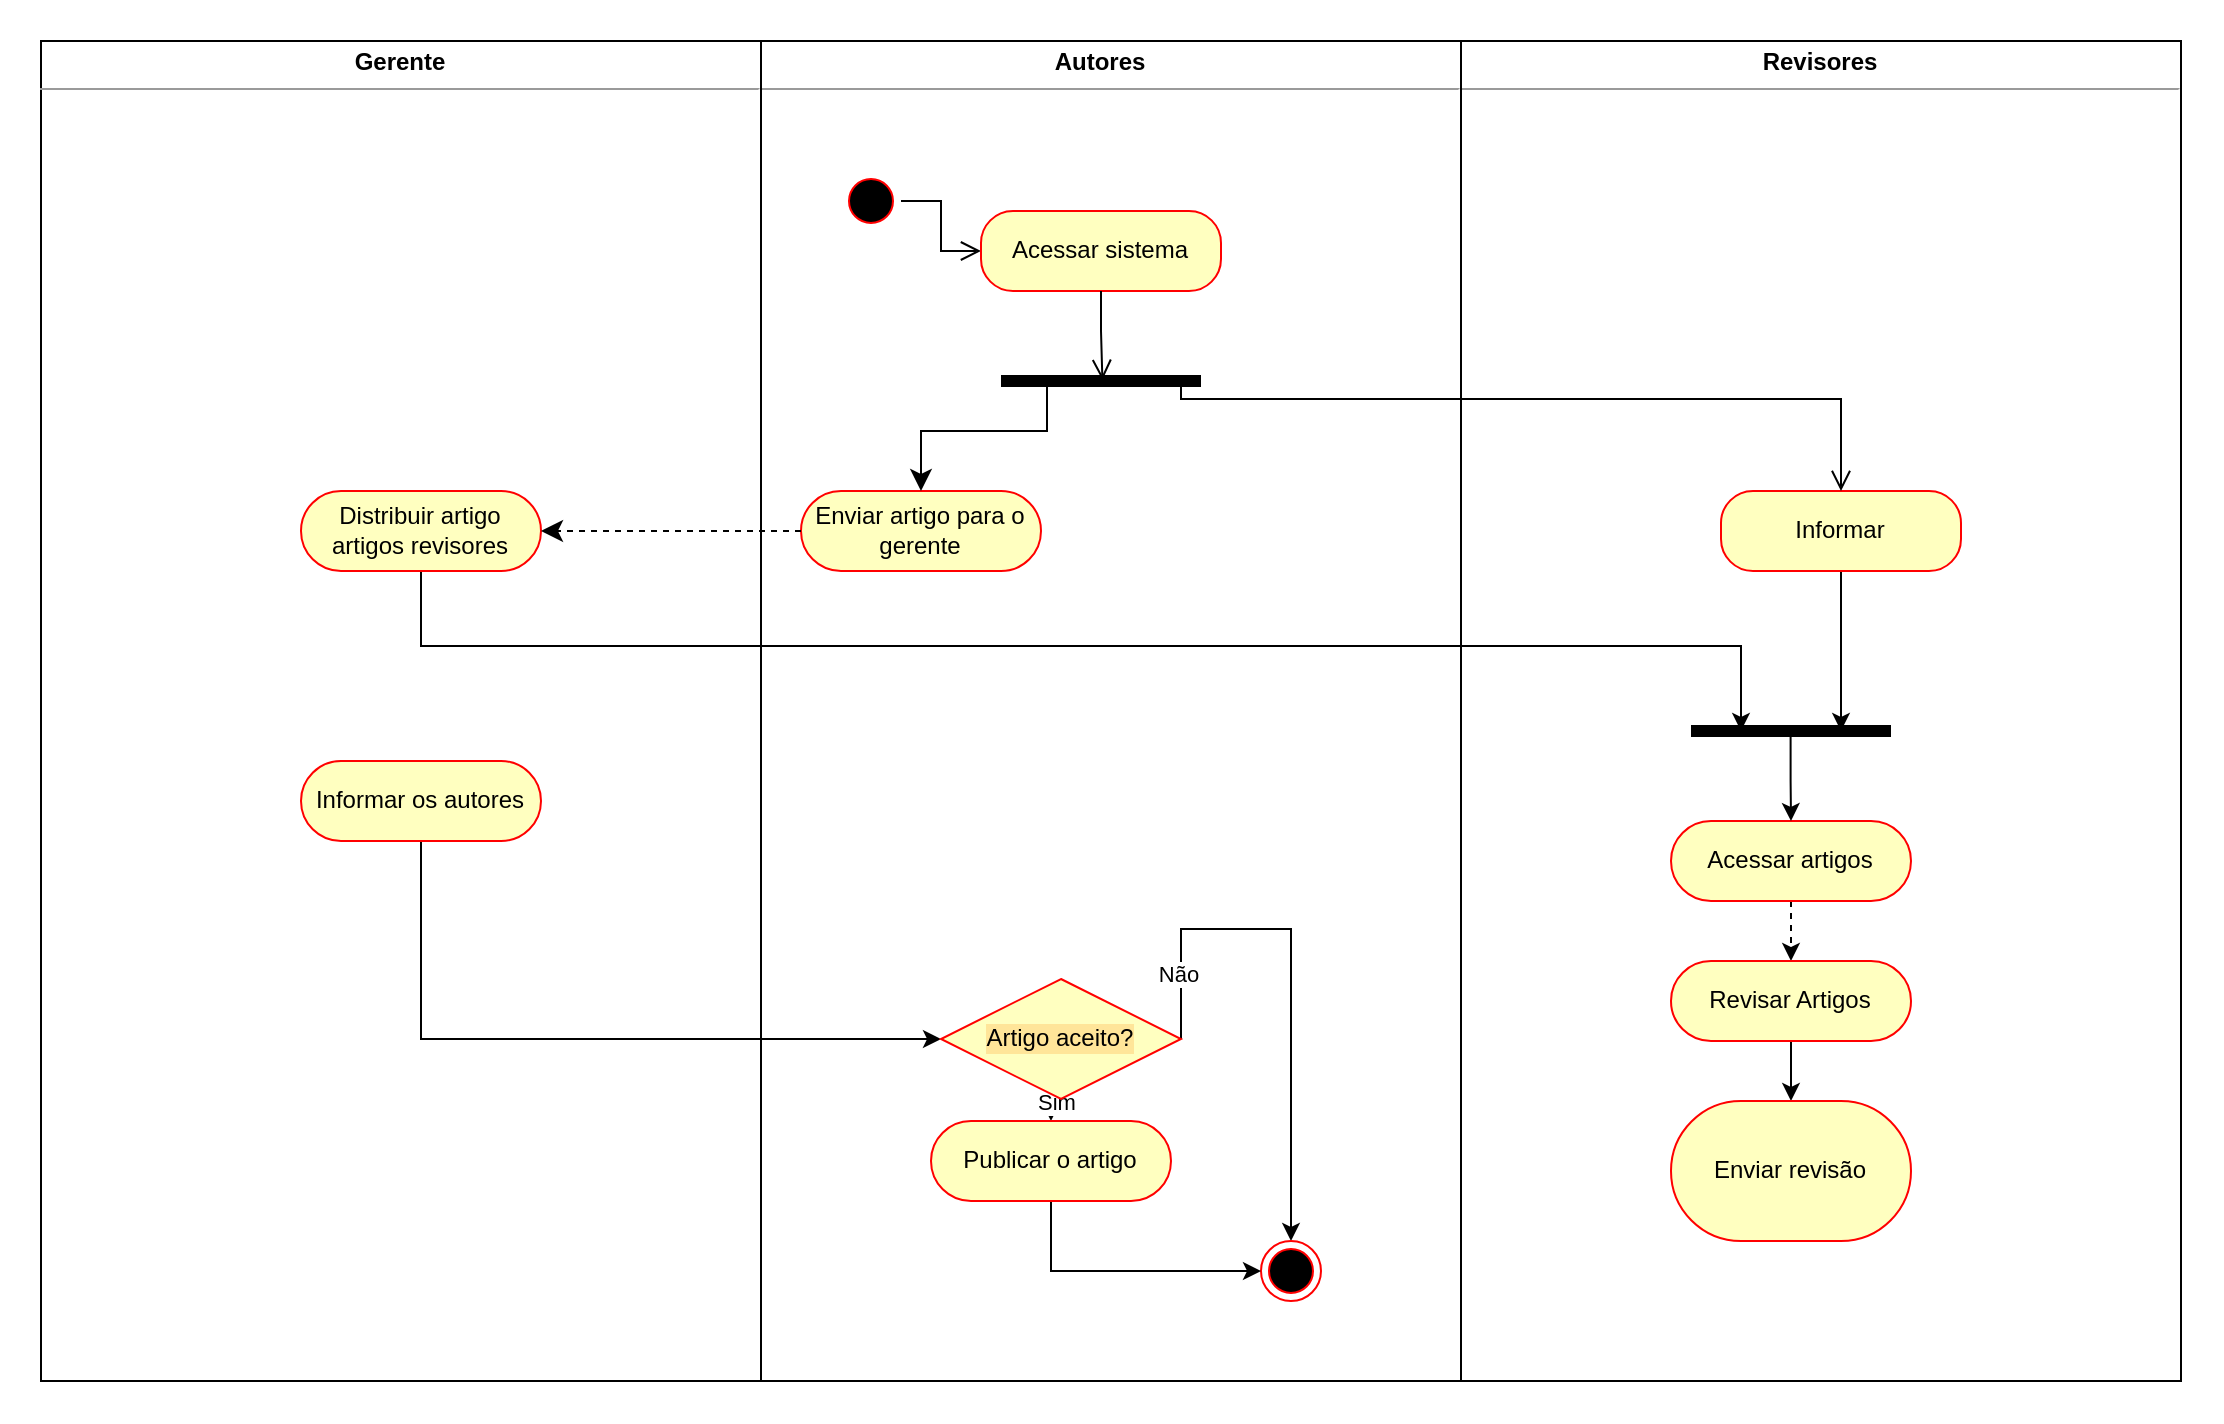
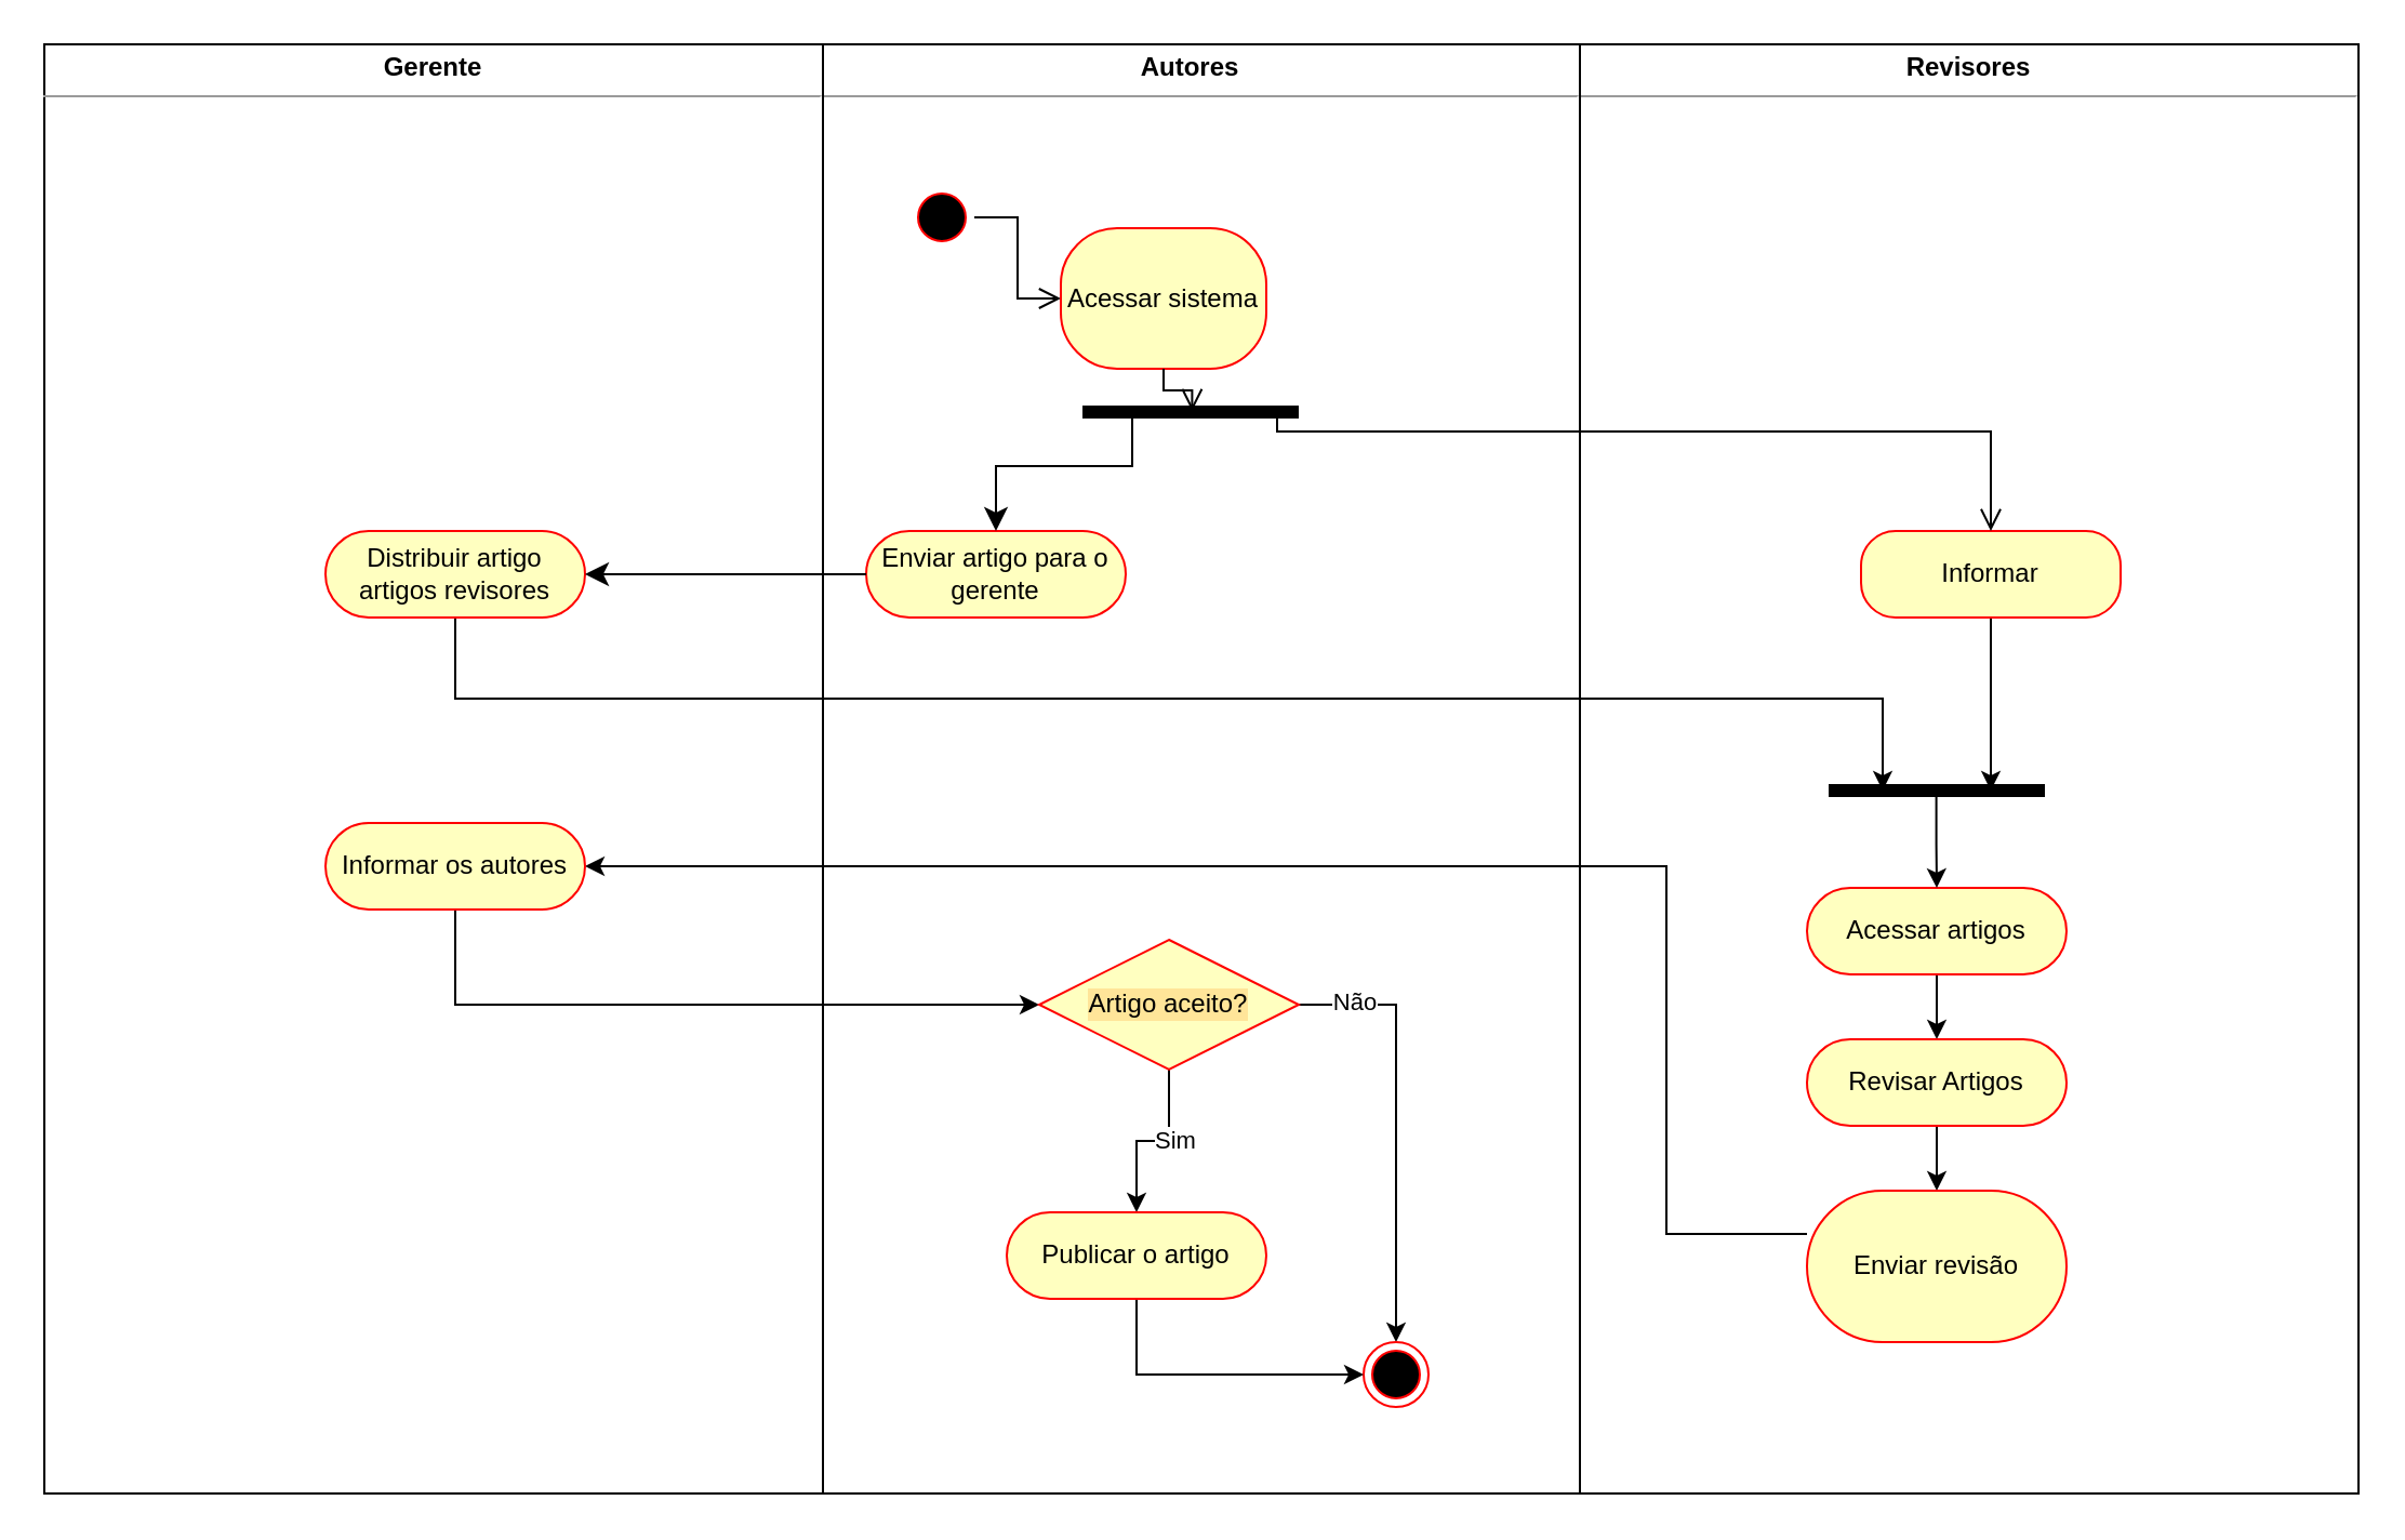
  <mxCell id="0" />
  <mxCell id="1" parent="0" />
  <mxCell id="2" value="&lt;p style=&quot;margin: 0px ; margin-top: 4px ; text-align: center&quot;&gt;&lt;b&gt;Revisores&lt;/b&gt;&lt;/p&gt;&lt;hr size=&quot;1&quot;&gt;&lt;p style=&quot;margin: 0px ; margin-left: 4px&quot;&gt;&lt;br&gt;&lt;/p&gt;" style="verticalAlign=top;align=left;overflow=fill;fontSize=12;fontFamily=Helvetica;html=1;" vertex="1" parent="1"><mxGeometry x="730" width="360" height="670" as="geometry" y="20" /></mxCell>
  <mxCell id="3" value="&lt;p style=&quot;margin: 0px ; margin-top: 4px ; text-align: center&quot;&gt;&lt;b&gt;Autores&lt;/b&gt;&lt;/p&gt;&lt;hr size=&quot;1&quot;&gt;&lt;p style=&quot;margin: 0px ; margin-left: 4px&quot;&gt;&lt;br&gt;&lt;/p&gt;" style="verticalAlign=top;align=left;overflow=fill;fontSize=12;fontFamily=Helvetica;html=1;" vertex="1" parent="1"><mxGeometry x="370" width="360" height="670" as="geometry" y="20" /></mxCell>
  <mxCell id="4" value="" style="ellipse;html=1;shape=startState;fillColor=#000000;strokeColor=#ff0000;" vertex="1" parent="1"><mxGeometry x="420" y="85" width="30" height="30" as="geometry" /></mxCell>
  <mxCell id="5" value="" style="edgeStyle=orthogonalEdgeStyle;html=1;verticalAlign=bottom;endArrow=open;endSize=8;strokeColor=#000000;rounded=0;" edge="1" parent="1" source="4" target="6"><mxGeometry relative="1" as="geometry"><mxPoint x="450" y="175" as="targetPoint" /></mxGeometry></mxCell>
- <mxCell id="6" value="Acessar sistema" style="rounded=1;whiteSpace=wrap;html=1;arcSize=40;fontColor=#000000;fillColor=#ffffc0;strokeColor=#ff0000;" vertex="1" parent="1"><mxGeometry x="490" y="105" width="120" height="40" as="geometry" /></mxCell>
+ <mxCell id="6" value="Acessar sistema" style="rounded=1;whiteSpace=wrap;html=1;arcSize=40;fontColor=#000000;fillColor=#ffffc0;strokeColor=#ff0000;" vertex="1" parent="1"><mxGeometry x="490" y="105" width="95" height="65" as="geometry" /></mxCell>
  <mxCell id="7" value="" style="edgeStyle=orthogonalEdgeStyle;html=1;verticalAlign=bottom;endArrow=open;endSize=8;strokeColor=#000000;rounded=0;exitX=0.5;exitY=1;exitDx=0;exitDy=0;entryX=0.507;entryY=0.448;entryDx=0;entryDy=0;entryPerimeter=0;" edge="1" parent="1" source="6" target="8"><mxGeometry relative="1" as="geometry"><mxPoint x="540" y="192" as="targetPoint" /><Array as="points" /></mxGeometry></mxCell>
  <mxCell id="8" value="" style="shape=line;html=1;strokeWidth=6;strokeColor=#000000;" vertex="1" parent="1"><mxGeometry x="500" y="185" width="100" height="10" as="geometry" /></mxCell>
  <mxCell id="9" value="Enviar artigo para o gerente" style="rounded=1;whiteSpace=wrap;html=1;arcSize=50;fontColor=#000000;fillColor=#ffffc0;strokeColor=#ff0000;" vertex="1" parent="1"><mxGeometry x="400" y="245" width="120" height="40" as="geometry" /></mxCell>
  <mxCell id="10" style="edgeStyle=orthogonalEdgeStyle;rounded=0;orthogonalLoop=1;jettySize=auto;html=1;exitX=0.5;exitY=1;exitDx=0;exitDy=0;strokeColor=#000000;entryX=0.75;entryY=0.5;entryDx=0;entryDy=0;entryPerimeter=0;" edge="1" parent="1" source="11" target="21"><mxGeometry relative="1" as="geometry" /></mxCell>
  <mxCell id="11" value="Informar" style="rounded=1;whiteSpace=wrap;html=1;arcSize=40;fontColor=#000000;fillColor=#ffffc0;strokeColor=#ff0000;" vertex="1" parent="1"><mxGeometry x="860" y="245" width="120" height="40" as="geometry" /></mxCell>
  <mxCell id="12" value="" style="edgeStyle=orthogonalEdgeStyle;html=1;verticalAlign=bottom;endArrow=classic;endSize=8;strokeColor=#000000;rounded=0;exitX=0.25;exitY=0.5;exitDx=0;exitDy=0;entryX=0.5;entryY=0;entryDx=0;entryDy=0;exitPerimeter=0;endFill=1;" edge="1" parent="1" target="9"><mxGeometry relative="1" as="geometry"><mxPoint x="523" y="255" as="targetPoint" /><mxPoint x="528" y="190" as="sourcePoint" /><Array as="points"><mxPoint x="523" y="190" /><mxPoint x="523" y="215" /><mxPoint x="460" y="215" /></Array></mxGeometry></mxCell>
  <mxCell id="13" value="" style="edgeStyle=orthogonalEdgeStyle;html=1;verticalAlign=bottom;endArrow=open;endSize=8;strokeColor=#000000;rounded=0;exitX=0.75;exitY=0.5;exitDx=0;exitDy=0;entryX=0.5;entryY=0;entryDx=0;entryDy=0;exitPerimeter=0;" edge="1" parent="1" source="8" target="11"><mxGeometry relative="1" as="geometry"><mxPoint x="560.7" y="199.48" as="targetPoint" /><mxPoint x="560" y="155" as="sourcePoint" /><Array as="points"><mxPoint x="590" y="190" /><mxPoint x="590" y="199" /><mxPoint x="920" y="199" /></Array></mxGeometry></mxCell>
  <mxCell id="14" value="&lt;p style=&quot;margin: 0px ; margin-top: 4px ; text-align: center&quot;&gt;&lt;b&gt;Gerente&lt;/b&gt;&lt;/p&gt;&lt;hr size=&quot;1&quot;&gt;&lt;p style=&quot;margin: 0px ; margin-left: 4px&quot;&gt;&lt;br&gt;&lt;/p&gt;" style="verticalAlign=top;align=left;overflow=fill;fontSize=12;fontFamily=Helvetica;html=1;" vertex="1" parent="1"><mxGeometry x="20" width="360" height="670" as="geometry" y="20" /></mxCell>
  <mxCell id="15" style="edgeStyle=orthogonalEdgeStyle;rounded=0;orthogonalLoop=1;jettySize=auto;html=1;exitX=0.5;exitY=1;exitDx=0;exitDy=0;entryX=0.25;entryY=0.5;entryDx=0;entryDy=0;entryPerimeter=0;strokeColor=#000000;" edge="1" parent="1" source="16" target="21"><mxGeometry relative="1" as="geometry" /></mxCell>
  <mxCell id="16" value="Distribuir artigo artigos revisores" style="rounded=1;whiteSpace=wrap;html=1;arcSize=50;fontColor=#000000;fillColor=#ffffc0;strokeColor=#ff0000;" vertex="1" parent="1"><mxGeometry x="150" y="245" width="120" height="40" as="geometry" /></mxCell>
- <mxCell id="17" value="" style="edgeStyle=orthogonalEdgeStyle;html=1;verticalAlign=bottom;endArrow=classic;endSize=8;strokeColor=#000000;rounded=0;exitX=0;exitY=0.5;exitDx=0;exitDy=0;entryX=1;entryY=0.5;entryDx=0;entryDy=0;endFill=1;dashed=1;" edge="1" parent="1" source="9" target="16"><mxGeometry relative="1" as="geometry"><mxPoint x="220" y="185" as="targetPoint" /><mxPoint x="288" y="130" as="sourcePoint" /><Array as="points"><mxPoint x="288" y="265" /><mxPoint x="288" y="265" /></Array></mxGeometry></mxCell>
- <mxCell id="18" style="edgeStyle=orthogonalEdgeStyle;rounded=0;orthogonalLoop=1;jettySize=auto;html=1;exitX=0.5;exitY=1;exitDx=0;exitDy=0;entryX=0.5;entryY=0;entryDx=0;entryDy=0;strokeColor=#000000;dashed=1;" edge="1" parent="1" source="19" target="23"><mxGeometry relative="1" as="geometry" /></mxCell>
+ <mxCell id="17" value="" style="edgeStyle=orthogonalEdgeStyle;html=1;verticalAlign=bottom;endArrow=classic;endSize=8;strokeColor=#000000;rounded=0;exitX=0;exitY=0.5;exitDx=0;exitDy=0;entryX=1;entryY=0.5;entryDx=0;entryDy=0;endFill=1;" edge="1" parent="1" source="9" target="16"><mxGeometry relative="1" as="geometry"><mxPoint x="220" y="185" as="targetPoint" /><mxPoint x="288" y="130" as="sourcePoint" /><Array as="points"><mxPoint x="288" y="265" /><mxPoint x="288" y="265" /></Array></mxGeometry></mxCell>
+ <mxCell id="18" style="edgeStyle=orthogonalEdgeStyle;rounded=0;orthogonalLoop=1;jettySize=auto;html=1;exitX=0.5;exitY=1;exitDx=0;exitDy=0;entryX=0.5;entryY=0;entryDx=0;entryDy=0;strokeColor=#000000;" edge="1" parent="1" source="19" target="23"><mxGeometry relative="1" as="geometry" /></mxCell>
  <mxCell id="19" value="Acessar artigos" style="rounded=1;whiteSpace=wrap;html=1;arcSize=50;fontColor=#000000;fillColor=#ffffc0;strokeColor=#ff0000;" vertex="1" parent="1"><mxGeometry x="835" y="410" width="120" height="40" as="geometry" /></mxCell>
  <mxCell id="20" value="" style="edgeStyle=orthogonalEdgeStyle;rounded=0;orthogonalLoop=1;jettySize=auto;html=1;strokeColor=#000000;exitX=0.498;exitY=0.659;exitDx=0;exitDy=0;exitPerimeter=0;" edge="1" parent="1" source="21" target="19"><mxGeometry relative="1" as="geometry" /></mxCell>
  <mxCell id="21" value="" style="shape=line;html=1;strokeWidth=6;strokeColor=#000000;" vertex="1" parent="1"><mxGeometry x="845" y="360" width="100" height="10" as="geometry" /></mxCell>
  <mxCell id="22" style="edgeStyle=orthogonalEdgeStyle;rounded=0;orthogonalLoop=1;jettySize=auto;html=1;exitX=0.5;exitY=1;exitDx=0;exitDy=0;entryX=0.5;entryY=0;entryDx=0;entryDy=0;endArrow=classic;endFill=1;strokeColor=#000000;" edge="1" parent="1" source="23" target="25"><mxGeometry relative="1" as="geometry" /></mxCell>
  <mxCell id="23" value="Revisar Artigos" style="rounded=1;whiteSpace=wrap;html=1;arcSize=50;fontColor=#000000;fillColor=#ffffc0;strokeColor=#ff0000;" vertex="1" parent="1"><mxGeometry x="835" y="480" width="120" height="40" as="geometry" /></mxCell>
+ <mxCell id="24" value="" style="edgeStyle=orthogonalEdgeStyle;rounded=0;orthogonalLoop=1;jettySize=auto;html=1;endArrow=classic;endFill=1;strokeColor=#000000;entryX=1;entryY=0.5;entryDx=0;entryDy=0;" edge="1" parent="1" source="25" target="27"><mxGeometry relative="1" as="geometry"><Array as="points"><mxPoint x="770" y="570" /><mxPoint x="770" y="400" /></Array></mxGeometry></mxCell>
  <mxCell id="25" value="Enviar revisão" style="rounded=1;whiteSpace=wrap;html=1;arcSize=50;fontColor=#000000;fillColor=#ffffc0;strokeColor=#ff0000;" vertex="1" parent="1"><mxGeometry x="835" y="550" width="120" height="70" as="geometry" /></mxCell>
  <mxCell id="26" style="edgeStyle=orthogonalEdgeStyle;rounded=0;orthogonalLoop=1;jettySize=auto;html=1;exitX=0.5;exitY=1;exitDx=0;exitDy=0;entryX=0;entryY=0.5;entryDx=0;entryDy=0;endArrow=classic;endFill=1;strokeColor=#000000;" edge="1" parent="1" source="27" target="32"><mxGeometry relative="1" as="geometry" /></mxCell>
  <mxCell id="27" value="Informar os autores" style="rounded=1;whiteSpace=wrap;html=1;arcSize=50;fontColor=#000000;fillColor=#ffffc0;strokeColor=#ff0000;" vertex="1" parent="1"><mxGeometry x="150" y="380" width="120" height="40" as="geometry" /></mxCell>
  <mxCell id="28" style="edgeStyle=orthogonalEdgeStyle;rounded=0;orthogonalLoop=1;jettySize=auto;html=1;exitX=1;exitY=0.5;exitDx=0;exitDy=0;entryX=0.5;entryY=0;entryDx=0;entryDy=0;endArrow=classic;endFill=1;strokeColor=#000000;" edge="1" parent="1" source="32" target="33"><mxGeometry relative="1" as="geometry"><Array as="points"><mxPoint x="645" y="464" /></Array></mxGeometry></mxCell>
  <mxCell id="29" value="Não" style="edgeLabel;html=1;align=center;verticalAlign=middle;resizable=0;points=[];" vertex="1" connectable="0" parent="28"><mxGeometry x="-0.75" y="2" relative="1" as="geometry"><mxPoint as="offset" /></mxGeometry></mxCell>
  <mxCell id="30" style="edgeStyle=orthogonalEdgeStyle;rounded=0;orthogonalLoop=1;jettySize=auto;html=1;exitX=0.5;exitY=1;exitDx=0;exitDy=0;entryX=0.5;entryY=0;entryDx=0;entryDy=0;endArrow=classic;endFill=1;strokeColor=#000000;" edge="1" parent="1" source="32" target="35"><mxGeometry relative="1" as="geometry" /></mxCell>
  <mxCell id="31" value="Sim" style="edgeLabel;html=1;align=center;verticalAlign=middle;resizable=0;points=[];" vertex="1" connectable="0" parent="30"><mxGeometry x="-0.219" y="2" relative="1" as="geometry"><mxPoint as="offset" /></mxGeometry></mxCell>
- <mxCell id="32" value="Artigo aceito?" style="rhombus;whiteSpace=wrap;html=1;fillColor=#ffffc0;strokeColor=#ff0000;labelBackgroundColor=#FFE599;" vertex="1" parent="1"><mxGeometry x="470" y="489" width="120" height="60" as="geometry" /></mxCell>
+ <mxCell id="32" value="Artigo aceito?" style="rhombus;whiteSpace=wrap;html=1;fillColor=#ffffc0;strokeColor=#ff0000;labelBackgroundColor=#FFE599;" vertex="1" parent="1"><mxGeometry x="480" y="434" width="120" height="60" as="geometry" /></mxCell>
  <mxCell id="33" value="" style="ellipse;html=1;shape=endState;fillColor=#000000;strokeColor=#ff0000;labelBackgroundColor=#FFE599;" vertex="1" parent="1"><mxGeometry x="630" y="620" width="30" height="30" as="geometry" /></mxCell>
  <mxCell id="34" style="edgeStyle=orthogonalEdgeStyle;rounded=0;orthogonalLoop=1;jettySize=auto;html=1;exitX=0.5;exitY=1;exitDx=0;exitDy=0;entryX=0;entryY=0.5;entryDx=0;entryDy=0;endArrow=classic;endFill=1;strokeColor=#000000;" edge="1" parent="1" source="35" target="33"><mxGeometry relative="1" as="geometry" /></mxCell>
  <mxCell id="35" value="Publicar o artigo" style="rounded=1;whiteSpace=wrap;html=1;arcSize=50;fontColor=#000000;fillColor=#ffffc0;strokeColor=#ff0000;" vertex="1" parent="1"><mxGeometry x="465" y="560" width="120" height="40" as="geometry" /></mxCell>
